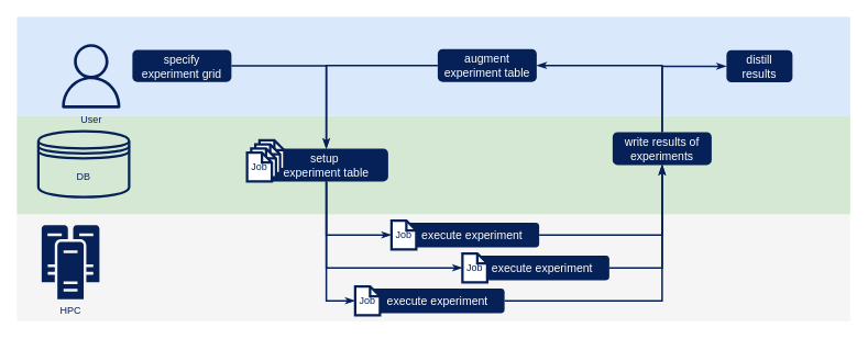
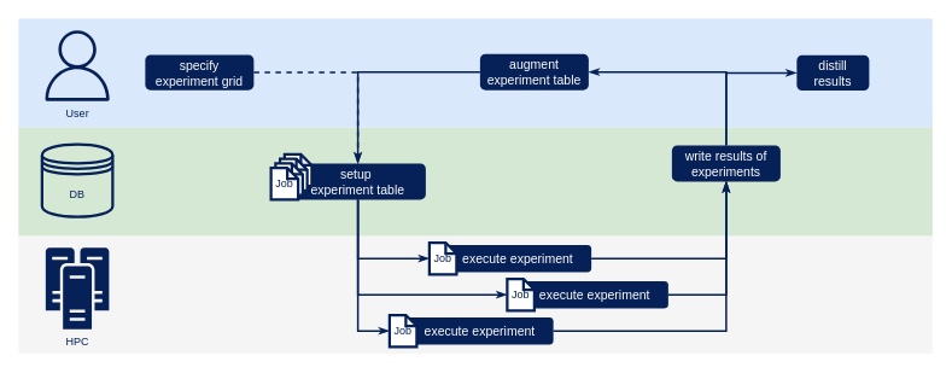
  <mxCell id="0" />
  <mxCell id="1" parent="0" />
  <mxCell id="2" value="" style="rounded=0;whiteSpace=wrap;html=1;strokeColor=none;strokeWidth=3;fillColor=#f5f5f5;fontColor=#333333;" parent="1" vertex="1"><mxGeometry x="20" y="260" width="1010" height="130" as="geometry" /></mxCell>
  <mxCell id="3" value="" style="rounded=0;whiteSpace=wrap;html=1;strokeColor=none;strokeWidth=3;fillColor=#d5e8d4;" parent="1" vertex="1"><mxGeometry x="20" y="140" width="1010" height="120" as="geometry" /></mxCell>
  <mxCell id="4" value="" style="rounded=0;whiteSpace=wrap;html=1;strokeColor=none;strokeWidth=3;fillColor=#dae8fc;" parent="1" vertex="1"><mxGeometry x="20" y="20" width="1010" height="120" as="geometry" /></mxCell>
- <mxCell id="5" value="User" style="sketch=0;outlineConnect=0;fontColor=#062157;gradientColor=none;fillColor=#062157;strokeColor=none;dashed=0;verticalLabelPosition=bottom;verticalAlign=top;align=center;html=1;fontSize=12;fontStyle=0;aspect=fixed;pointerEvents=1;shape=mxgraph.aws4.user;" parent="1" vertex="1"><mxGeometry x="71" y="53" width="78" height="78" as="geometry" /></mxCell>
- <mxCell id="6" value="DB" style="shape=datastore;whiteSpace=wrap;html=1;strokeWidth=3;strokeColor=#062157;fontColor=#062157;fillColor=#D5E8D4;" parent="1" vertex="1"><mxGeometry x="46" y="159" width="110" height="80" as="geometry" /></mxCell>
+ <mxCell id="5" value="User" style="sketch=0;outlineConnect=0;fontColor=#062157;gradientColor=none;fillColor=#062157;strokeColor=none;dashed=0;verticalLabelPosition=bottom;verticalAlign=top;align=center;html=1;fontSize=12;fontStyle=0;aspect=fixed;pointerEvents=1;shape=mxgraph.aws4.user;" parent="1" vertex="1"><mxGeometry x="46" y="33" width="78" height="78" as="geometry" /></mxCell>
+ <mxCell id="6" value="DB" style="shape=datastore;whiteSpace=wrap;html=1;strokeWidth=3;strokeColor=#062157;fontColor=#062157;fillColor=#D5E8D4;" parent="1" vertex="1"><mxGeometry x="46" y="159" width="78" height="80" as="geometry" /></mxCell>
  <mxCell id="7" value="HPC" style="sketch=0;pointerEvents=1;shadow=0;dashed=0;html=1;strokeColor=none;fillColor=#062157;labelPosition=center;verticalLabelPosition=bottom;verticalAlign=top;outlineConnect=0;align=center;shape=mxgraph.office.servers.cluster_server;fontColor=#062157;" parent="1" vertex="1"><mxGeometry x="50" y="273" width="70" height="90" as="geometry" /></mxCell>
- <mxCell id="8" style="edgeStyle=orthogonalEdgeStyle;rounded=0;orthogonalLoop=1;jettySize=auto;html=1;exitX=1;exitY=0.5;exitDx=0;exitDy=0;fontColor=#FFFFFF;strokeColor=#062157;strokeWidth=2;endArrow=classicThin;endFill=1;" parent="1" source="9" target="16" edge="1"><mxGeometry relative="1" as="geometry" /></mxCell>
+ <mxCell id="8" style="edgeStyle=orthogonalEdgeStyle;rounded=0;orthogonalLoop=1;jettySize=auto;html=1;exitX=1;exitY=0.5;exitDx=0;exitDy=0;fontColor=#FFFFFF;strokeColor=#062157;strokeWidth=2;endArrow=classicThin;endFill=1;dashed=1;" parent="1" source="9" target="16" edge="1"><mxGeometry relative="1" as="geometry" /></mxCell>
  <mxCell id="9" value="specify &lt;br style=&quot;font-size: 14px;&quot;&gt;experiment grid" style="rounded=1;whiteSpace=wrap;html=1;strokeWidth=3;fillColor=#062157;strokeColor=none;fontColor=#FFFFFF;fontSize=14;" parent="1" vertex="1"><mxGeometry x="160" y="60" width="120" height="39" as="geometry" /></mxCell>
  <mxCell id="10" style="edgeStyle=orthogonalEdgeStyle;rounded=0;orthogonalLoop=1;jettySize=auto;html=1;exitX=0;exitY=0.5;exitDx=0;exitDy=0;entryX=0.5;entryY=0;entryDx=0;entryDy=0;fontColor=#FFFFFF;endArrow=classicThin;endFill=1;strokeColor=#062157;strokeWidth=2;" parent="1" source="11" target="16" edge="1"><mxGeometry relative="1" as="geometry" /></mxCell>
  <mxCell id="11" value="augment &lt;br style=&quot;font-size: 14px;&quot;&gt;experiment table" style="rounded=1;whiteSpace=wrap;html=1;strokeWidth=3;fillColor=#062157;strokeColor=none;fontColor=#FFFFFF;fontSize=14;" parent="1" vertex="1"><mxGeometry x="530" y="59" width="120" height="40" as="geometry" /></mxCell>
  <mxCell id="12" value="distill&lt;br style=&quot;font-size: 14px;&quot;&gt;results" style="rounded=1;whiteSpace=wrap;html=1;strokeWidth=3;fillColor=#062157;strokeColor=none;fontColor=#FFFFFF;fontSize=14;" parent="1" vertex="1"><mxGeometry x="880" y="60.5" width="80" height="39" as="geometry" /></mxCell>
  <mxCell id="13" style="edgeStyle=orthogonalEdgeStyle;rounded=0;orthogonalLoop=1;jettySize=auto;html=1;exitX=0.5;exitY=1;exitDx=0;exitDy=0;entryX=0;entryY=0.5;entryDx=0;entryDy=0;fontColor=#FFFFFF;endArrow=classicThin;endFill=1;strokeColor=#062157;strokeWidth=2;entryPerimeter=0;" parent="1" source="16" target="26" edge="1"><mxGeometry relative="1" as="geometry"><mxPoint x="453" y="285" as="targetPoint" /></mxGeometry></mxCell>
  <mxCell id="14" style="edgeStyle=orthogonalEdgeStyle;rounded=0;orthogonalLoop=1;jettySize=auto;html=1;exitX=0.5;exitY=1;exitDx=0;exitDy=0;entryX=0;entryY=0.5;entryDx=0;entryDy=0;fontColor=#FFFFFF;endArrow=classicThin;endFill=1;strokeColor=#062157;strokeWidth=2;entryPerimeter=0;" parent="1" source="16" target="27" edge="1"><mxGeometry relative="1" as="geometry" /></mxCell>
  <mxCell id="15" style="edgeStyle=orthogonalEdgeStyle;rounded=0;orthogonalLoop=1;jettySize=auto;html=1;exitX=0.5;exitY=1;exitDx=0;exitDy=0;entryX=0;entryY=0.5;entryDx=0;entryDy=0;fontColor=#FFFFFF;endArrow=classicThin;endFill=1;strokeColor=#062157;strokeWidth=2;entryPerimeter=0;" parent="1" source="16" target="28" edge="1"><mxGeometry relative="1" as="geometry"><mxPoint x="415" y="365" as="targetPoint" /></mxGeometry></mxCell>
  <mxCell id="16" value="setup&amp;nbsp;&lt;br style=&quot;font-size: 14px;&quot;&gt;experiment table" style="rounded=1;whiteSpace=wrap;html=1;strokeWidth=3;fillColor=#062157;strokeColor=none;fontColor=#FFFFFF;fontSize=14;" parent="1" vertex="1"><mxGeometry x="320" y="180" width="150" height="40" as="geometry" /></mxCell>
  <mxCell id="17" style="edgeStyle=orthogonalEdgeStyle;rounded=0;orthogonalLoop=1;jettySize=auto;html=1;exitX=0.5;exitY=0;exitDx=0;exitDy=0;entryX=0;entryY=0.5;entryDx=0;entryDy=0;fontColor=#FFFFFF;endArrow=classicThin;endFill=1;strokeColor=#062157;strokeWidth=2;" parent="1" source="19" target="12" edge="1"><mxGeometry relative="1" as="geometry"><Array as="points"><mxPoint x="802" y="80" /></Array></mxGeometry></mxCell>
  <mxCell id="18" style="edgeStyle=orthogonalEdgeStyle;rounded=0;orthogonalLoop=1;jettySize=auto;html=1;exitX=0.5;exitY=0;exitDx=0;exitDy=0;entryX=1;entryY=0.5;entryDx=0;entryDy=0;fontColor=#FFFFFF;endArrow=classicThin;endFill=1;strokeColor=#062157;strokeWidth=2;" parent="1" source="19" target="11" edge="1"><mxGeometry relative="1" as="geometry" /></mxCell>
  <mxCell id="19" value="write results of&lt;br style=&quot;font-size: 14px;&quot;&gt;experiments" style="rounded=1;whiteSpace=wrap;html=1;strokeWidth=3;fillColor=#062157;strokeColor=none;fontColor=#FFFFFF;fontSize=14;" parent="1" vertex="1"><mxGeometry x="742" y="160" width="120" height="40" as="geometry" /></mxCell>
  <mxCell id="20" style="edgeStyle=orthogonalEdgeStyle;rounded=0;orthogonalLoop=1;jettySize=auto;html=1;exitX=1;exitY=0.5;exitDx=0;exitDy=0;entryX=0.5;entryY=1;entryDx=0;entryDy=0;fontColor=#FFFFFF;endArrow=classicThin;endFill=1;strokeColor=#062157;strokeWidth=2;" parent="1" source="21" target="19" edge="1"><mxGeometry relative="1" as="geometry" /></mxCell>
  <mxCell id="21" value="&amp;nbsp; execute experiment" style="rounded=1;whiteSpace=wrap;html=1;strokeWidth=3;fillColor=#062157;strokeColor=none;fontColor=#FFFFFF;align=center;fontSize=14;" parent="1" vertex="1"><mxGeometry x="483" y="270" width="170" height="30" as="geometry" /></mxCell>
  <mxCell id="22" style="edgeStyle=orthogonalEdgeStyle;rounded=0;orthogonalLoop=1;jettySize=auto;html=1;exitX=1;exitY=0.5;exitDx=0;exitDy=0;fontColor=#FFFFFF;endArrow=classicThin;endFill=1;strokeColor=#062157;strokeWidth=2;entryX=0.5;entryY=1;entryDx=0;entryDy=0;" parent="1" source="23" target="19" edge="1"><mxGeometry relative="1" as="geometry"><mxPoint x="754" y="220" as="targetPoint" /><mxPoint x="752" y="325" as="sourcePoint" /></mxGeometry></mxCell>
  <mxCell id="23" value="&amp;nbsp; execute experiment" style="rounded=1;whiteSpace=wrap;html=1;strokeWidth=3;fillColor=#062157;strokeColor=none;fontColor=#FFFFFF;align=center;fontSize=14;" parent="1" vertex="1"><mxGeometry x="568" y="310" width="170" height="30" as="geometry" /></mxCell>
  <mxCell id="24" style="edgeStyle=orthogonalEdgeStyle;rounded=0;orthogonalLoop=1;jettySize=auto;html=1;exitX=1;exitY=0.5;exitDx=0;exitDy=0;entryX=0.5;entryY=1;entryDx=0;entryDy=0;fontColor=#FFFFFF;endArrow=classicThin;endFill=1;strokeColor=#062157;strokeWidth=2;" parent="1" source="25" target="19" edge="1"><mxGeometry relative="1" as="geometry" /></mxCell>
  <mxCell id="25" value="&amp;nbsp; execute experiment" style="rounded=1;whiteSpace=wrap;html=1;strokeWidth=3;fillColor=#062157;strokeColor=none;fontColor=#FFFFFF;align=center;fontSize=14;" parent="1" vertex="1"><mxGeometry x="441" y="350" width="170" height="30" as="geometry" /></mxCell>
  <mxCell id="26" value="&lt;font style=&quot;font-size: 12px;&quot;&gt;Job&lt;/font&gt;" style="shape=note;whiteSpace=wrap;html=1;backgroundOutline=1;darkOpacity=0.05;fontColor=#062157;strokeColor=#062157;strokeWidth=3;fillColor=#FFFFFF;size=12;" parent="1" vertex="1"><mxGeometry x="474" y="267.5" width="30" height="35" as="geometry" /></mxCell>
  <mxCell id="27" value="&lt;font style=&quot;font-size: 12px;&quot;&gt;Job&lt;/font&gt;" style="shape=note;whiteSpace=wrap;html=1;backgroundOutline=1;darkOpacity=0.05;fontColor=#062157;strokeColor=#062157;strokeWidth=3;fillColor=#FFFFFF;size=12;" parent="1" vertex="1"><mxGeometry x="560" y="307.5" width="30" height="35" as="geometry" /></mxCell>
  <mxCell id="28" value="&lt;font style=&quot;font-size: 12px;&quot;&gt;Job&lt;/font&gt;" style="shape=note;whiteSpace=wrap;html=1;backgroundOutline=1;darkOpacity=0.05;fontColor=#062157;strokeColor=#062157;strokeWidth=3;fillColor=#FFFFFF;size=12;" parent="1" vertex="1"><mxGeometry x="430" y="347.5" width="30" height="35" as="geometry" /></mxCell>
  <mxCell id="29" value="&lt;font style=&quot;font-size: 12px;&quot;&gt;Job&lt;/font&gt;" style="shape=note;whiteSpace=wrap;html=1;backgroundOutline=1;darkOpacity=0.05;fontColor=#062157;strokeColor=#062157;strokeWidth=3;fillColor=#FFFFFF;size=12;" parent="1" vertex="1"><mxGeometry x="314" y="170" width="30" height="35" as="geometry" /></mxCell>
  <mxCell id="30" value="&lt;font style=&quot;font-size: 12px;&quot;&gt;Job&lt;/font&gt;" style="shape=note;whiteSpace=wrap;html=1;backgroundOutline=1;darkOpacity=0.05;fontColor=#062157;strokeColor=#062157;strokeWidth=3;fillColor=#FFFFFF;size=12;" parent="1" vertex="1"><mxGeometry x="309" y="175" width="30" height="35" as="geometry" /></mxCell>
  <mxCell id="31" value="&lt;font style=&quot;font-size: 12px;&quot;&gt;Job&lt;/font&gt;" style="shape=note;whiteSpace=wrap;html=1;backgroundOutline=1;darkOpacity=0.05;fontColor=#062157;strokeColor=#062157;strokeWidth=3;fillColor=#FFFFFF;size=12;" parent="1" vertex="1"><mxGeometry x="304" y="180" width="30" height="35" as="geometry" /></mxCell>
  <mxCell id="32" value="&lt;font style=&quot;font-size: 12px;&quot;&gt;Job&lt;/font&gt;" style="shape=note;whiteSpace=wrap;html=1;backgroundOutline=1;darkOpacity=0.05;fontColor=#062157;strokeColor=#062157;strokeWidth=3;fillColor=#FFFFFF;size=12;" parent="1" vertex="1"><mxGeometry x="299" y="185" width="30" height="35" as="geometry" /></mxCell>
